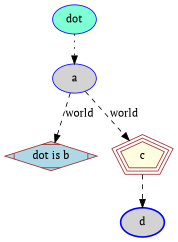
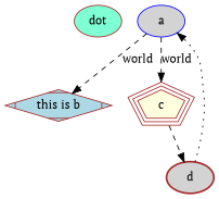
  digraph {
    fontname="PT Serif"
    node [color=brown fillcolor=lightgrey fontname="PT Serif" style=filled]
    edge [fontname="PT Serif" style=dashed]
-   dot [color=blue fillcolor=aquamarine]
-   n2 [fillcolor=lightblue label="dot is b" shape=Mdiamond]
+   dot [fillcolor=aquamarine]
+   n2 [fillcolor=lightblue label="this is b" shape=Mdiamond]
    a [color=blue]
    c [fillcolor=lightyellow peripheries=3 shape=polygon sides=5]
-   d [color=blue style="bold,filled"]
+   d [style="bold,filled"]
    a -> n2 [label=world]
    a -> c [label=world]
    c -> d
-   dot -> a [style=dotted]
+   d -> a [style=dotted]
  }
